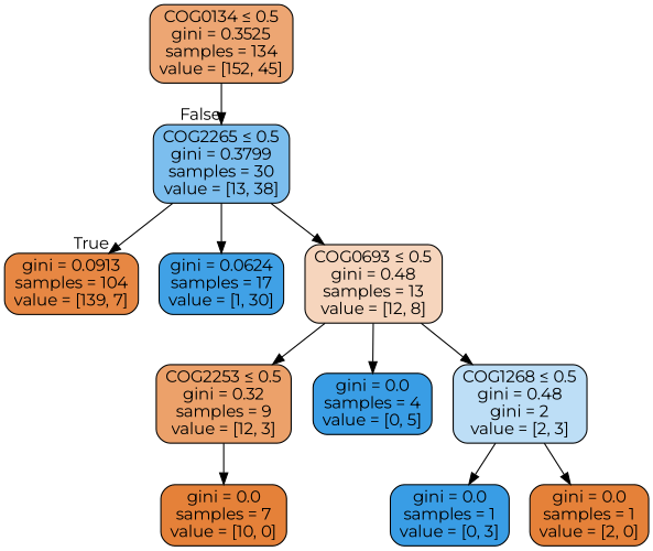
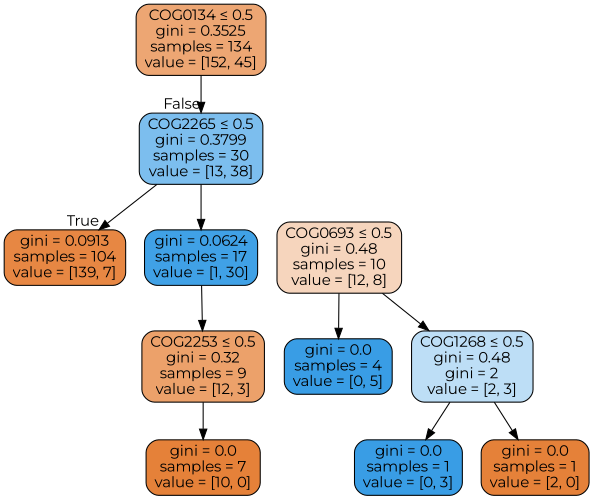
  digraph {
    fontname=Montserrat
    node [color=black fillcolor="#399de5ff" fontname=Montserrat shape=box style="filled, rounded"]
    edge [fontname=Montserrat]
    n1 [fillcolor="#e58139b4" label=<COG0134 &le; 0.5<br/>gini = 0.3525<br/>samples = 134<br/>value = [152, 45]>]
    n2 [fillcolor="#399de5a8" label=<COG2265 &le; 0.5<br/>gini = 0.3799<br/>samples = 30<br/>value = [13, 38]>]
    n3 [fillcolor="#e58139f2" label=<gini = 0.0913<br/>samples = 104<br/>value = [139, 7]>]
-   n4 [fillcolor="#e5813955" label=<COG0693 &le; 0.5<br/>gini = 0.48<br/>samples = 13<br/>value = [12, 8]>]
+   n4 [fillcolor="#e5813955" label=<COG0693 &le; 0.5<br/>gini = 0.48<br/>samples = 10<br/>value = [12, 8]>]
    n5 [fillcolor="#399de5f6" label=<gini = 0.0624<br/>samples = 17<br/>value = [1, 30]>]
    n6 [fillcolor="#e58139bf" label=<COG2253 &le; 0.5<br/>gini = 0.32<br/>samples = 9<br/>value = [12, 3]>]
    n7 [label=<gini = 0.0<br/>samples = 4<br/>value = [0, 5]>]
    n8 [fillcolor="#399de555" label=<COG1268 &le; 0.5<br/>gini = 0.48<br/>gini = 2<br/>value = [2, 3]>]
    n9 [fillcolor="#e58139ff" label=<gini = 0.0<br/>samples = 7<br/>value = [10, 0]>]
    n10 [label=<gini = 0.0<br/>samples = 1<br/>value = [0, 3]>]
    n11 [fillcolor="#e58139ff" label=<gini = 0.0<br/>samples = 1<br/>value = [2, 0]>]
    n1 -> n2 [headlabel=False labelangle=-45 labeldistance=2.5]
    n2 -> n3 [headlabel=True labelangle=45 labeldistance=2.5]
-   n2 -> n4
    n2 -> n5
-   n4 -> n6
+   n5 -> n6
    n4 -> n7
    n4 -> n8
    n6 -> n9
    n8 -> n10
    n8 -> n11
  }
